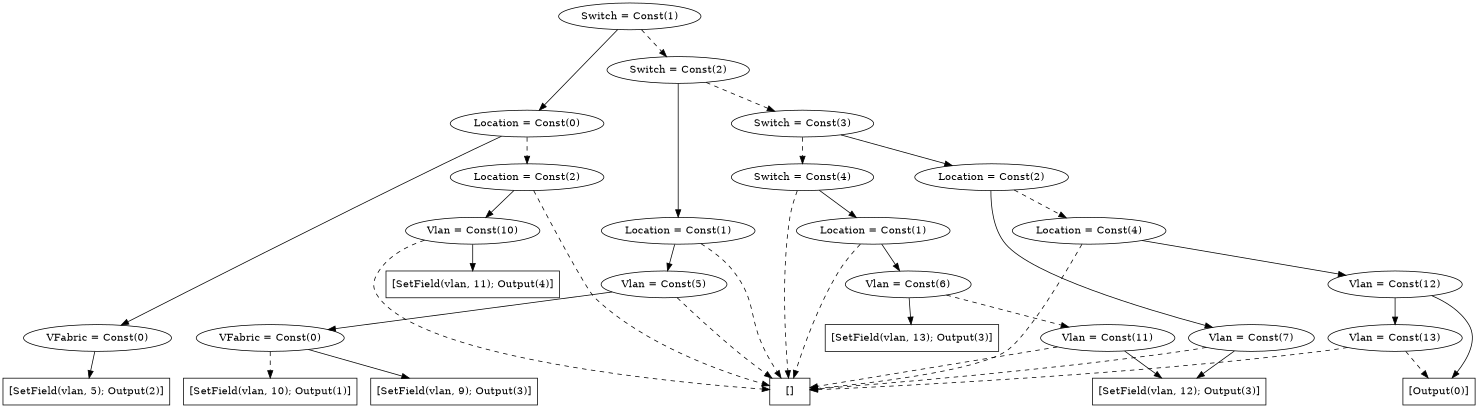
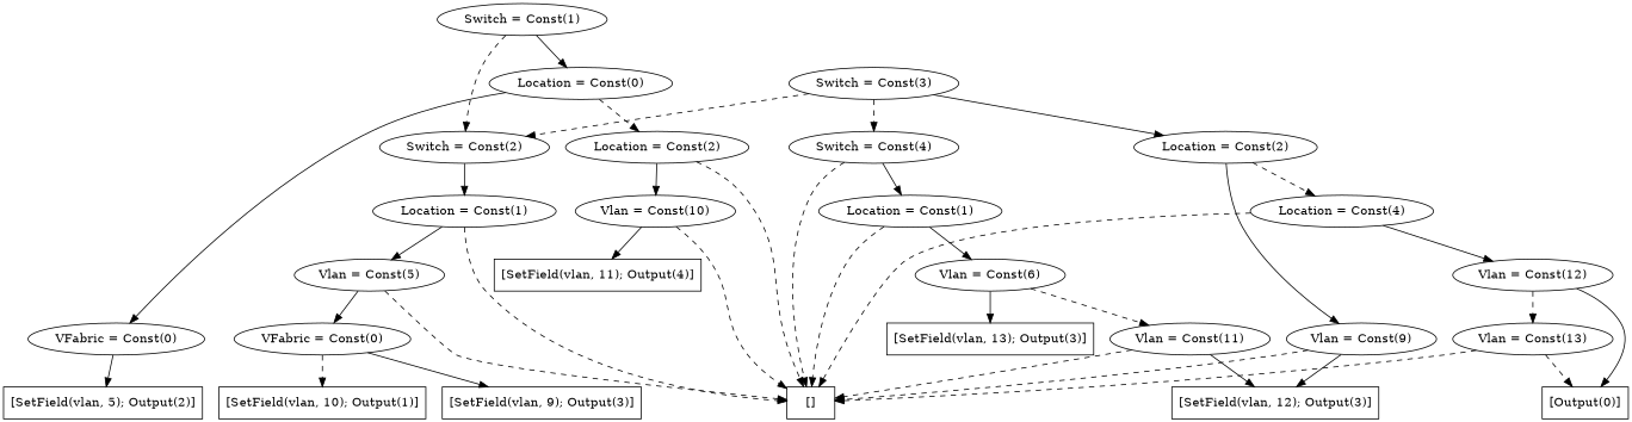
  digraph {
    edge [style=dashed]
    n1 [label="Vlan = Const(10)"]
    n2 [label="Vlan = Const(12)"]
    n3 [label="Vlan = Const(6)"]
    n4 [label="Vlan = Const(5)"]
    n5 [label="Vlan = Const(11)"]
-   n6 [label="Vlan = Const(7)"]
+   n6 [label="Vlan = Const(9)"]
    n7 [label="VFabric = Const(0)"]
    n8 [label="VFabric = Const(0)"]
    n9 [label="Switch = Const(4)"]
    n10 [label="Location = Const(4)"]
    n11 [label="Switch = Const(2)"]
    n12 [label="Location = Const(2)"]
    n13 [label="Location = Const(2)"]
    n14 [label="Location = Const(0)"]
    n15 [label="Vlan = Const(13)"]
    n16 [label="Switch = Const(1)"]
    n17 [label="Switch = Const(3)"]
    n18 [label="Location = Const(1)"]
    n19 [label="Location = Const(1)"]
    n20 [label="[]" shape=box]
    n21 [label="[SetField(vlan, 11); Output(4)]" shape=box]
    n22 [label="[Output(0)]" shape=box]
    n23 [label="[SetField(vlan, 13); Output(3)]" shape=box]
    n24 [label="[SetField(vlan, 12); Output(3)]" shape=box]
    n25 [label="[SetField(vlan, 5); Output(2)]" shape=box]
    n26 [label="[SetField(vlan, 9); Output(3)]" shape=box]
    n27 [label="[SetField(vlan, 10); Output(1)]" shape=box]
    subgraph sub_1 {
      rank=same
      n1
    }
    subgraph sub_2 {
      rank=same
      n2
    }
    subgraph sub_3 {
      rank=same
      n3
    }
    subgraph sub_4 {
      rank=same
      n4
    }
    subgraph sub_5 {
      rank=same
      n5
    }
    subgraph sub_6 {
      rank=same
      n6
    }
    subgraph sub_7 {
      rank=same
      n7
      n8
    }
    subgraph sub_8 {
      rank=same
      n9
    }
    subgraph sub_9 {
      rank=same
      n10
    }
    subgraph sub_10 {
      rank=same
      n11
    }
    subgraph sub_11 {
      rank=same
      n12
      n13
    }
    subgraph sub_12 {
      rank=same
      n14
    }
    subgraph sub_13 {
      rank=same
      n15
    }
    subgraph sub_14 {
      rank=same
      n16
    }
    subgraph sub_15 {
      rank=same
      n17
    }
    subgraph sub_16 {
      rank=same
      n18
      n19
    }
    n1 -> n20
    n1 -> n21 [style=""]
-   n2 -> n15 [style=solid]
+   n2 -> n15
    n2 -> n22 [style=""]
    n3 -> n5
    n3 -> n23 [style=""]
    n4 -> n8 [style=""]
    n4 -> n20
    n5 -> n20
    n5 -> n24 [style=""]
    n6 -> n20
    n6 -> n24 [style=""]
    n7 -> n25 [style=""]
    n8 -> n26 [style=""]
    n8 -> n27
    n9 -> n19 [style=""]
    n9 -> n20
    n10 -> n2 [style=""]
    n10 -> n20
-   n11 -> n17
+   n17 -> n11
    n11 -> n18 [style=""]
    n12 -> n1 [style=""]
    n12 -> n20
    n13 -> n6 [style=""]
    n13 -> n10
    n14 -> n7 [style=""]
    n14 -> n12
    n15 -> n20
    n15 -> n22
    n16 -> n11
    n16 -> n14 [style=""]
    n17 -> n9
    n17 -> n13 [style=""]
    n18 -> n4 [style=""]
    n18 -> n20
    n19 -> n3 [style=""]
    n19 -> n20
  }
